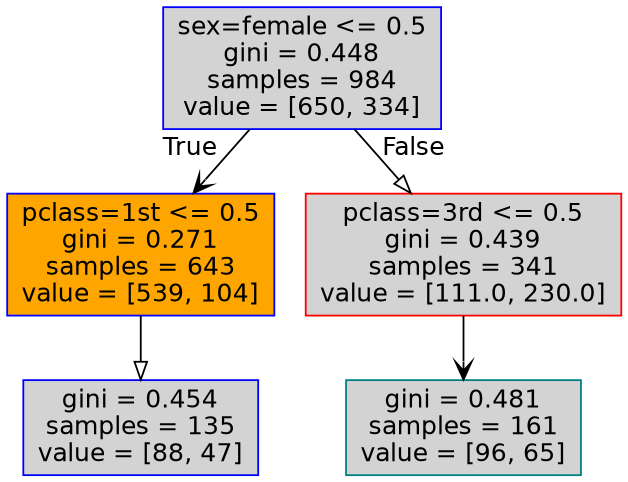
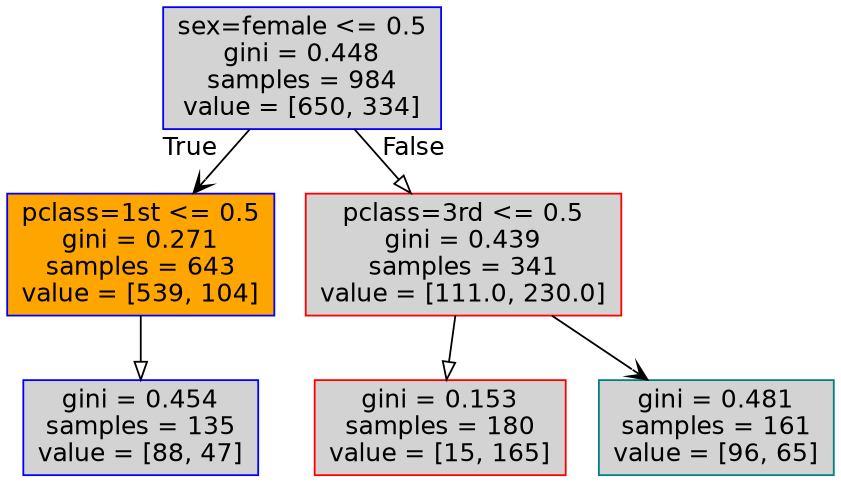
  digraph {
    node [color=blue fillcolor=lightgrey fontname=helvetica shape=box style=filled]
    edge [arrowhead=onormal fontname=helvetica]
    n1 [label="sex=female <= 0.5\ngini = 0.448\nsamples = 984\nvalue = [650, 334]"]
    n2 [fillcolor=orange label="pclass=1st <= 0.5\ngini = 0.271\nsamples = 643\nvalue = [539, 104]"]
    n3 [color=red label="pclass=3rd <= 0.5\ngini = 0.439\nsamples = 341\nvalue = [111.0, 230.0]"]
    n4 [label="gini = 0.454\nsamples = 135\nvalue = [88, 47]"]
+   n5 [color=red label="gini = 0.153\nsamples = 180\nvalue = [15, 165]"]
    n6 [color=teal label="gini = 0.481\nsamples = 161\nvalue = [96, 65]"]
    n1 -> n2 [arrowhead=vee headlabel=True labelangle=45 labeldistance=2.5]
    n1 -> n3 [headlabel=False labelangle=-45 labeldistance=2.5]
    n2 -> n4
+   n3 -> n5
    n3 -> n6 [arrowhead=vee]
  }
